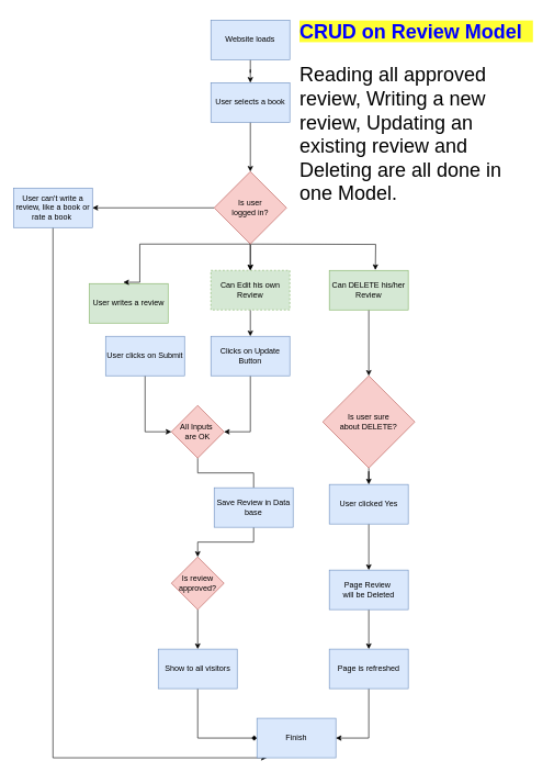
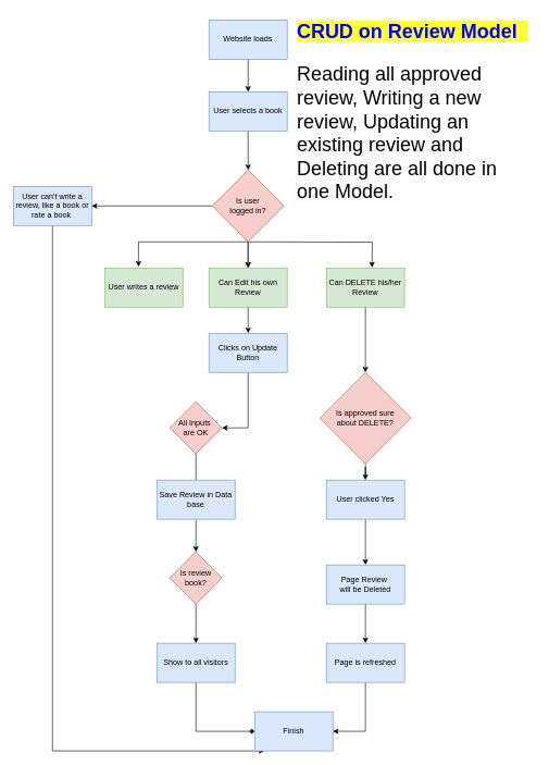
  <mxCell id="0" />
  <mxCell id="1" parent="0" />
  <mxCell id="2" value="" style="edgeStyle=orthogonalEdgeStyle;rounded=0;orthogonalLoop=1;jettySize=auto;html=1;" edge="1" parent="1" source="3" target="5"><mxGeometry relative="1" as="geometry" /></mxCell>
  <mxCell id="3" value="Website loads" style="rounded=0;whiteSpace=wrap;html=1;fillColor=#dae8fc;strokeColor=#6c8ebf;" vertex="1" parent="1"><mxGeometry x="320" y="30" width="120" height="60" as="geometry" /></mxCell>
  <mxCell id="4" value="" style="edgeStyle=orthogonalEdgeStyle;rounded=0;orthogonalLoop=1;jettySize=auto;html=1;exitX=0.5;exitY=1;exitDx=0;exitDy=0;" edge="1" parent="1" source="5" target="10"><mxGeometry relative="1" as="geometry"><mxPoint x="260" y="210" as="sourcePoint" /></mxGeometry></mxCell>
- <mxCell id="5" value="User selects a book" style="whiteSpace=wrap;html=1;rounded=0;fillColor=#dae8fc;strokeColor=#6c8ebf;" vertex="1" parent="1"><mxGeometry x="320" y="125" width="120" height="60" as="geometry" /></mxCell>
+ <mxCell id="5" value="User selects a book" style="whiteSpace=wrap;html=1;rounded=0;fillColor=#dae8fc;strokeColor=#6c8ebf;" vertex="1" parent="1"><mxGeometry x="320" y="140" width="120" height="60" as="geometry" /></mxCell>
  <mxCell id="6" value="" style="edgeStyle=orthogonalEdgeStyle;rounded=0;orthogonalLoop=1;jettySize=auto;html=1;" edge="1" parent="1" source="10" target="12"><mxGeometry relative="1" as="geometry" /></mxCell>
  <mxCell id="7" value="" style="edgeStyle=orthogonalEdgeStyle;rounded=0;orthogonalLoop=1;jettySize=auto;html=1;" edge="1" parent="1" source="10" target="26"><mxGeometry relative="1" as="geometry" /></mxCell>
  <mxCell id="8" value="" style="edgeStyle=orthogonalEdgeStyle;rounded=0;orthogonalLoop=1;jettySize=auto;html=1;" edge="1" parent="1" source="10" target="26"><mxGeometry relative="1" as="geometry" /></mxCell>
  <mxCell id="9" style="edgeStyle=orthogonalEdgeStyle;rounded=0;orthogonalLoop=1;jettySize=auto;html=1;exitX=0.509;exitY=1.006;exitDx=0;exitDy=0;entryX=0.5;entryY=0;entryDx=0;entryDy=0;exitPerimeter=0;" edge="1" parent="1"><mxGeometry relative="1" as="geometry"><mxPoint x="380.99" y="370" as="sourcePoint" /><mxPoint x="570" y="409.34" as="targetPoint" /></mxGeometry></mxCell>
  <mxCell id="10" value="Is user&lt;br&gt;logged in?" style="rhombus;whiteSpace=wrap;html=1;rounded=0;fillColor=#f8cecc;strokeColor=#b85450;" vertex="1" parent="1"><mxGeometry x="325" y="260" width="110" height="110" as="geometry" /></mxCell>
  <mxCell id="11" style="edgeStyle=orthogonalEdgeStyle;rounded=0;orthogonalLoop=1;jettySize=auto;html=1;entryX=0;entryY=1;entryDx=0;entryDy=0;exitX=0.5;exitY=1;exitDx=0;exitDy=0;" edge="1" parent="1" source="12"><mxGeometry relative="1" as="geometry"><mxPoint x="80" y="325" as="sourcePoint" /><mxPoint x="405" y="1150" as="targetPoint" /><Array as="points"><mxPoint x="80" y="1150" /></Array></mxGeometry></mxCell>
  <mxCell id="12" value="User can't write a review, like a book or rate a book&amp;nbsp;" style="whiteSpace=wrap;html=1;rounded=0;fillColor=#dae8fc;strokeColor=#6c8ebf;" vertex="1" parent="1"><mxGeometry x="20" y="285" width="120" height="60" as="geometry" /></mxCell>
- <mxCell id="13" value="User writes a review" style="whiteSpace=wrap;html=1;rounded=0;fillColor=#d5e8d4;strokeColor=#82b366;" vertex="1" parent="1"><mxGeometry x="135" y="430" width="120" height="60" as="geometry" /></mxCell>
- <mxCell id="14" style="edgeStyle=orthogonalEdgeStyle;rounded=0;orthogonalLoop=1;jettySize=auto;html=1;entryX=0;entryY=0.5;entryDx=0;entryDy=0;" edge="1" parent="1" source="15" target="17"><mxGeometry relative="1" as="geometry" /></mxCell>
- <mxCell id="15" value="User clicks on Submit" style="whiteSpace=wrap;html=1;rounded=0;fillColor=#dae8fc;strokeColor=#6c8ebf;" vertex="1" parent="1"><mxGeometry x="160" y="510" width="120" height="60" as="geometry" /></mxCell>
+ <mxCell id="13" value="User writes a review" style="whiteSpace=wrap;html=1;rounded=0;fillColor=#d5e8d4;strokeColor=#82b366;" vertex="1" parent="1"><mxGeometry x="160" y="410" width="120" height="60" as="geometry" /></mxCell>
  <mxCell id="16" value="" style="edgeStyle=orthogonalEdgeStyle;rounded=0;orthogonalLoop=1;jettySize=auto;html=1;endArrow=none;" edge="1" parent="1" source="17" target="19"><mxGeometry relative="1" as="geometry" /></mxCell>
  <mxCell id="17" value="All Inputs&amp;nbsp;&lt;br&gt;are OK" style="rhombus;whiteSpace=wrap;html=1;rounded=0;fillColor=#f8cecc;strokeColor=#b85450;" vertex="1" parent="1"><mxGeometry x="260" y="615" width="80" height="80" as="geometry" /></mxCell>
  <mxCell id="18" value="" style="edgeStyle=orthogonalEdgeStyle;rounded=0;orthogonalLoop=1;jettySize=auto;html=1;" edge="1" parent="1" source="19" target="21"><mxGeometry relative="1" as="geometry" /></mxCell>
- <mxCell id="19" value="Save Review in Data base" style="whiteSpace=wrap;html=1;rounded=0;fillColor=#dae8fc;strokeColor=#6c8ebf;" vertex="1" parent="1"><mxGeometry x="325" y="740" width="120" height="60" as="geometry" /></mxCell>
+ <mxCell id="19" value="Save Review in Data base" style="whiteSpace=wrap;html=1;rounded=0;fillColor=#dae8fc;strokeColor=#6c8ebf;" vertex="1" parent="1"><mxGeometry x="240" y="735" width="120" height="60" as="geometry" /></mxCell>
  <mxCell id="20" value="" style="edgeStyle=orthogonalEdgeStyle;rounded=0;orthogonalLoop=1;jettySize=auto;html=1;" edge="1" parent="1" source="21" target="23"><mxGeometry relative="1" as="geometry" /></mxCell>
- <mxCell id="21" value="Is review&lt;br&gt;approved?" style="rhombus;whiteSpace=wrap;html=1;rounded=0;fillColor=#f8cecc;strokeColor=#b85450;" vertex="1" parent="1"><mxGeometry x="260" y="845" width="80" height="80" as="geometry" /></mxCell>
+ <mxCell id="21" value="Is review&lt;br&gt;book?" style="rhombus;whiteSpace=wrap;html=1;rounded=0;fillColor=#f8cecc;strokeColor=#b85450;" vertex="1" parent="1"><mxGeometry x="260" y="845" width="80" height="80" as="geometry" /></mxCell>
  <mxCell id="22" value="" style="edgeStyle=orthogonalEdgeStyle;rounded=0;orthogonalLoop=1;jettySize=auto;html=1;endArrow=diamond;" edge="1" parent="1" source="23" target="24"><mxGeometry relative="1" as="geometry"><Array as="points"><mxPoint x="300" y="1120" /></Array></mxGeometry></mxCell>
  <mxCell id="23" value="Show to all visitors" style="whiteSpace=wrap;html=1;rounded=0;fillColor=#dae8fc;strokeColor=#6c8ebf;" vertex="1" parent="1"><mxGeometry x="240" y="985" width="120" height="60" as="geometry" /></mxCell>
  <mxCell id="24" value="Finish" style="whiteSpace=wrap;html=1;rounded=0;fillColor=#dae8fc;strokeColor=#6c8ebf;" vertex="1" parent="1"><mxGeometry x="390" y="1090" width="120" height="60" as="geometry" /></mxCell>
  <mxCell id="25" value="" style="edgeStyle=orthogonalEdgeStyle;rounded=0;orthogonalLoop=1;jettySize=auto;html=1;" edge="1" parent="1" source="26" target="28"><mxGeometry relative="1" as="geometry" /></mxCell>
- <mxCell id="26" value="Can Edit his own Review" style="whiteSpace=wrap;html=1;rounded=0;fillColor=#d5e8d4;strokeColor=#82b366;dashed=1;" vertex="1" parent="1"><mxGeometry x="320" y="410" width="120" height="60" as="geometry" /></mxCell>
+ <mxCell id="26" value="Can Edit his own Review" style="whiteSpace=wrap;html=1;rounded=0;fillColor=#d5e8d4;strokeColor=#82b366;" vertex="1" parent="1"><mxGeometry x="320" y="410" width="120" height="60" as="geometry" /></mxCell>
  <mxCell id="27" style="edgeStyle=orthogonalEdgeStyle;rounded=0;orthogonalLoop=1;jettySize=auto;html=1;entryX=1;entryY=0.5;entryDx=0;entryDy=0;" edge="1" parent="1" source="28" target="17"><mxGeometry relative="1" as="geometry" /></mxCell>
  <mxCell id="28" value="Clicks on Update&lt;br&gt;Button" style="whiteSpace=wrap;html=1;rounded=0;fillColor=#dae8fc;strokeColor=#6c8ebf;" vertex="1" parent="1"><mxGeometry x="320" y="510" width="120" height="60" as="geometry" /></mxCell>
  <mxCell id="29" value="" style="edgeStyle=orthogonalEdgeStyle;rounded=0;orthogonalLoop=1;jettySize=auto;html=1;" edge="1" parent="1" source="30" target="32"><mxGeometry relative="1" as="geometry" /></mxCell>
  <mxCell id="30" value="Can DELETE his/her&lt;br&gt;Review" style="rounded=0;whiteSpace=wrap;html=1;fillColor=#d5e8d4;strokeColor=#82b366;" vertex="1" parent="1"><mxGeometry x="500" y="410" width="120" height="60" as="geometry" /></mxCell>
  <mxCell id="31" value="" style="edgeStyle=orthogonalEdgeStyle;rounded=0;orthogonalLoop=1;jettySize=auto;html=1;" edge="1" parent="1" source="32" target="34"><mxGeometry relative="1" as="geometry" /></mxCell>
- <mxCell id="32" value="Is user sure&lt;br&gt;about DELETE?" style="rhombus;whiteSpace=wrap;html=1;rounded=0;fillColor=#f8cecc;strokeColor=#b85450;" vertex="1" parent="1"><mxGeometry x="490" y="570" width="140" height="140" as="geometry" /></mxCell>
+ <mxCell id="32" value="Is approved sure&lt;br&gt;about DELETE?" style="rhombus;whiteSpace=wrap;html=1;rounded=0;fillColor=#f8cecc;strokeColor=#b85450;" vertex="1" parent="1"><mxGeometry x="490" y="570" width="140" height="140" as="geometry" /></mxCell>
  <mxCell id="33" value="" style="edgeStyle=orthogonalEdgeStyle;rounded=0;orthogonalLoop=1;jettySize=auto;html=1;" edge="1" parent="1" source="34" target="36"><mxGeometry relative="1" as="geometry" /></mxCell>
  <mxCell id="34" value="User clicked Yes" style="whiteSpace=wrap;html=1;rounded=0;fillColor=#dae8fc;strokeColor=#6c8ebf;" vertex="1" parent="1"><mxGeometry x="500" y="735" width="120" height="60" as="geometry" /></mxCell>
  <mxCell id="35" value="" style="edgeStyle=orthogonalEdgeStyle;rounded=0;orthogonalLoop=1;jettySize=auto;html=1;" edge="1" parent="1" source="36" target="38"><mxGeometry relative="1" as="geometry" /></mxCell>
  <mxCell id="36" value="Page Review&amp;nbsp;&lt;br&gt;will be Deleted" style="whiteSpace=wrap;html=1;rounded=0;fillColor=#dae8fc;strokeColor=#6c8ebf;" vertex="1" parent="1"><mxGeometry x="500" y="865" width="120" height="60" as="geometry" /></mxCell>
  <mxCell id="37" style="edgeStyle=orthogonalEdgeStyle;rounded=0;orthogonalLoop=1;jettySize=auto;html=1;entryX=1;entryY=0.5;entryDx=0;entryDy=0;" edge="1" parent="1" source="38" target="24"><mxGeometry relative="1" as="geometry" /></mxCell>
  <mxCell id="38" value="Page is refreshed" style="whiteSpace=wrap;html=1;rounded=0;fillColor=#dae8fc;strokeColor=#6c8ebf;" vertex="1" parent="1"><mxGeometry x="500" y="985" width="120" height="60" as="geometry" /></mxCell>
  <mxCell id="39" value="&lt;h1 style=&quot;font-size: 30px;&quot;&gt;&lt;span style=&quot;background-color: rgb(255, 255, 51);&quot;&gt;&lt;font style=&quot;font-size: 30px;&quot; color=&quot;#0000ff&quot;&gt;CRUD on Review Model&amp;nbsp;&amp;nbsp;&lt;/font&gt;&lt;/span&gt;&lt;/h1&gt;&lt;p style=&quot;font-size: 30px;&quot;&gt;&lt;font style=&quot;font-size: 30px;&quot;&gt;&lt;font style=&quot;font-size: 30px;&quot;&gt;Reading all approved review, Writing a new review, Updating an existing review and Deleting are all done in one Mode&lt;/font&gt;l.&lt;/font&gt;&lt;/p&gt;" style="text;html=1;strokeColor=none;fillColor=none;spacing=5;spacingTop=-20;whiteSpace=wrap;overflow=hidden;rounded=0;" vertex="1" parent="1"><mxGeometry x="450" y="20" width="370" height="300" as="geometry" /></mxCell>
  <mxCell id="40" style="edgeStyle=orthogonalEdgeStyle;rounded=0;orthogonalLoop=1;jettySize=auto;html=1;exitX=0.5;exitY=1;exitDx=0;exitDy=0;entryX=0.433;entryY=-0.033;entryDx=0;entryDy=0;entryPerimeter=0;" edge="1" parent="1" source="10" target="13"><mxGeometry relative="1" as="geometry"><Array as="points"><mxPoint x="212" y="370" /></Array></mxGeometry></mxCell>
